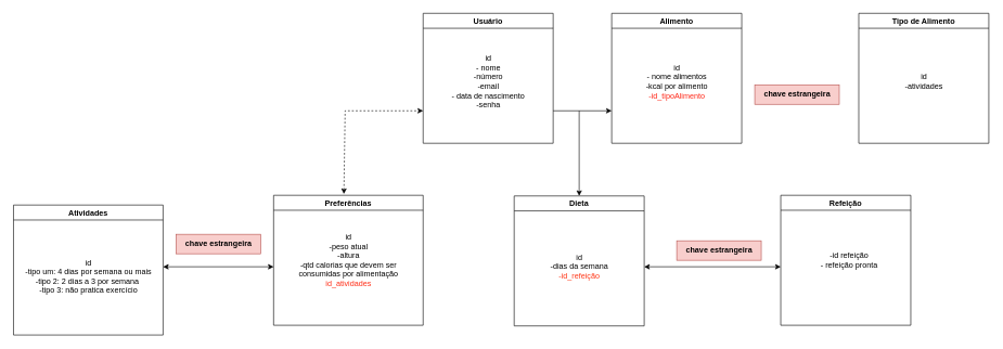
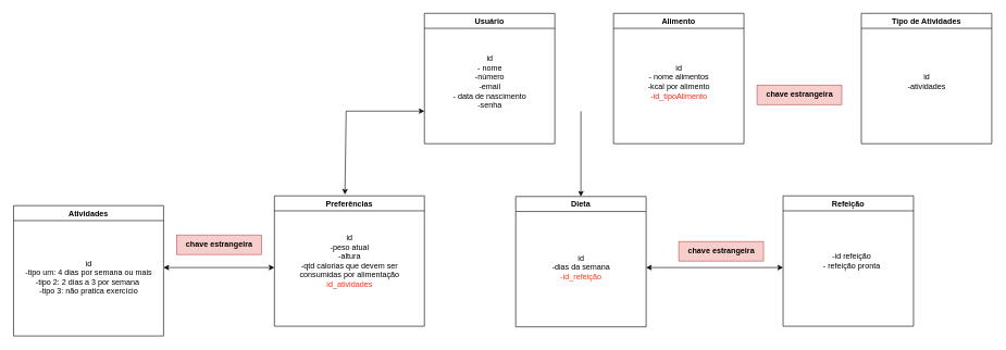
  <mxCell id="0" />
  <mxCell id="1" parent="0" />
  <mxCell id="2" value="Usuário" style="swimlane;" parent="1" vertex="1"><mxGeometry x="650" y="20" width="200" height="200" as="geometry" /></mxCell>
  <mxCell id="3" value="id&lt;br&gt;- nome&lt;br&gt;-número&lt;br&gt;-email&lt;br&gt;- data de nascimento&lt;br&gt;-senha" style="text;html=1;align=center;verticalAlign=middle;resizable=0;points=[];autosize=1;strokeColor=none;fillColor=none;" parent="2" vertex="1"><mxGeometry x="30" y="55" width="140" height="100" as="geometry" /></mxCell>
  <mxCell id="4" value="Alimento" style="swimlane;" parent="1" vertex="1"><mxGeometry x="940" y="20" width="200" height="200" as="geometry" /></mxCell>
  <mxCell id="5" value="id&lt;br&gt;- nome alimentos&lt;br&gt;-kcal por alimento&lt;br&gt;&lt;font color=&quot;#ff2414&quot;&gt;-id_tipoAlimento&lt;/font&gt;" style="text;html=1;align=center;verticalAlign=middle;resizable=0;points=[];autosize=1;strokeColor=none;fillColor=none;" parent="4" vertex="1"><mxGeometry x="40" y="70" width="120" height="70" as="geometry" /></mxCell>
- <mxCell id="6" value="Tipo de Alimento" style="swimlane;" parent="1" vertex="1"><mxGeometry x="1320" y="20" width="200" height="200" as="geometry" /></mxCell>
+ <mxCell id="6" value="Tipo de Atividades" style="swimlane;" parent="1" vertex="1"><mxGeometry x="1320" y="20" width="200" height="200" as="geometry" /></mxCell>
  <mxCell id="7" value="id&lt;br&gt;-atividades" style="text;html=1;align=center;verticalAlign=middle;resizable=0;points=[];autosize=1;strokeColor=none;fillColor=none;" parent="6" vertex="1"><mxGeometry x="60" y="85" width="80" height="40" as="geometry" /></mxCell>
  <mxCell id="8" value="Dieta" style="swimlane;" parent="1" vertex="1"><mxGeometry x="790" y="301" width="200" height="200" as="geometry" /></mxCell>
  <mxCell id="9" value="id&lt;br&gt;-dias da semana&lt;br&gt;&lt;font color=&quot;#ff3414&quot;&gt;-id_refeição&lt;/font&gt;" style="text;html=1;align=center;verticalAlign=middle;resizable=0;points=[];autosize=1;strokeColor=none;fillColor=none;rotation=0;" parent="8" vertex="1"><mxGeometry x="45" y="79" width="110" height="60" as="geometry" /></mxCell>
  <mxCell id="10" value="Preferências" style="swimlane;" parent="1" vertex="1"><mxGeometry x="420" y="300" width="230" height="200" as="geometry" /></mxCell>
  <mxCell id="11" value="id&lt;br&gt;-peso atual&lt;br&gt;-altura&lt;br&gt;-qtd calorias que devem ser &lt;br&gt;consumidas por alimentação&lt;br&gt;&lt;font color=&quot;#ff2e17&quot;&gt;id_atividades&lt;/font&gt;" style="text;html=1;align=center;verticalAlign=middle;resizable=0;points=[];autosize=1;strokeColor=none;fillColor=none;" parent="10" vertex="1"><mxGeometry x="25" y="50" width="180" height="100" as="geometry" /></mxCell>
- <mxCell id="12" value="" style="endArrow=classic;html=1;rounded=0;entryX=0;entryY=0.75;entryDx=0;entryDy=0;exitX=1;exitY=0.75;exitDx=0;exitDy=0;" parent="1" source="2" target="4" edge="1"><mxGeometry width="50" height="50" relative="1" as="geometry"><mxPoint x="850" y="150" as="sourcePoint" /><mxPoint x="910" y="120" as="targetPoint" /></mxGeometry></mxCell>
- <mxCell id="13" value="" style="endArrow=classic;startArrow=classic;html=1;rounded=0;exitX=0.47;exitY=-0.01;exitDx=0;exitDy=0;exitPerimeter=0;entryX=0;entryY=0.75;entryDx=0;entryDy=0;dashed=1;" parent="1" source="10" target="2" edge="1"><mxGeometry width="50" height="50" relative="1" as="geometry"><mxPoint x="530" y="280" as="sourcePoint" /><mxPoint x="650" y="140" as="targetPoint" /><Array as="points"><mxPoint x="530" y="170" /></Array></mxGeometry></mxCell>
+ <mxCell id="13" value="" style="endArrow=classic;startArrow=classic;html=1;rounded=0;exitX=0.47;exitY=-0.01;exitDx=0;exitDy=0;exitPerimeter=0;entryX=0;entryY=0.75;entryDx=0;entryDy=0;" parent="1" source="10" target="2" edge="1"><mxGeometry width="50" height="50" relative="1" as="geometry"><mxPoint x="530" y="280" as="sourcePoint" /><mxPoint x="650" y="140" as="targetPoint" /><Array as="points"><mxPoint x="530" y="170" /></Array></mxGeometry></mxCell>
  <mxCell id="14" value="" style="endArrow=classic;html=1;rounded=0;entryX=0.5;entryY=0;entryDx=0;entryDy=0;" parent="1" target="8" edge="1"><mxGeometry width="50" height="50" relative="1" as="geometry"><mxPoint x="890" y="170" as="sourcePoint" /><mxPoint x="910" y="210" as="targetPoint" /></mxGeometry></mxCell>
  <mxCell id="15" value="chave estrangeira" style="text;html=1;align=center;verticalAlign=middle;resizable=0;points=[];autosize=1;strokeColor=#b85450;fillColor=#f8cecc;fontStyle=1" parent="1" vertex="1"><mxGeometry x="1160" y="130" width="130" height="30" as="geometry" /></mxCell>
  <mxCell id="16" value="Refeição" style="swimlane;" parent="1" vertex="1"><mxGeometry x="1200" y="300" width="200" height="200" as="geometry" /></mxCell>
  <mxCell id="17" value="-id refeição&lt;br&gt;- refeição pronta" style="text;html=1;align=center;verticalAlign=middle;resizable=0;points=[];autosize=1;strokeColor=none;fillColor=none;rotation=0;" parent="16" vertex="1"><mxGeometry x="50" y="80" width="110" height="40" as="geometry" /></mxCell>
  <mxCell id="18" value="chave estrangeira" style="text;html=1;align=center;verticalAlign=middle;resizable=0;points=[];autosize=1;strokeColor=#b85450;fillColor=#f8cecc;fontStyle=1" parent="1" vertex="1"><mxGeometry x="1040" y="370" width="130" height="30" as="geometry" /></mxCell>
  <mxCell id="19" value="" style="endArrow=classic;startArrow=classic;html=1;rounded=0;" parent="1" edge="1"><mxGeometry width="50" height="50" relative="1" as="geometry"><mxPoint x="990" y="410" as="sourcePoint" /><mxPoint x="1200" y="410" as="targetPoint" /></mxGeometry></mxCell>
  <mxCell id="20" value="Atividades" style="swimlane;startSize=23;" parent="1" vertex="1"><mxGeometry x="20" y="315" width="230" height="200" as="geometry" /></mxCell>
  <mxCell id="21" value="id&lt;br&gt;-tipo um: 4 dias por semana ou mais&lt;br&gt;-tipo 2: 2 dias a 3 por semana&amp;nbsp;&lt;br&gt;-tipo 3: não pratica exercício" style="text;html=1;align=center;verticalAlign=middle;resizable=0;points=[];autosize=1;strokeColor=none;fillColor=none;" parent="20" vertex="1"><mxGeometry x="5" y="75" width="220" height="70" as="geometry" /></mxCell>
  <mxCell id="22" value="" style="endArrow=classic;startArrow=classic;html=1;rounded=0;" parent="1" edge="1"><mxGeometry width="50" height="50" relative="1" as="geometry"><mxPoint x="250" y="410" as="sourcePoint" /><mxPoint x="420" y="410" as="targetPoint" /></mxGeometry></mxCell>
  <mxCell id="23" value="chave estrangeira" style="text;html=1;align=center;verticalAlign=middle;resizable=0;points=[];autosize=1;strokeColor=#b85450;fillColor=#f8cecc;fontStyle=1" parent="1" vertex="1"><mxGeometry x="270" y="360" width="130" height="30" as="geometry" /></mxCell>
